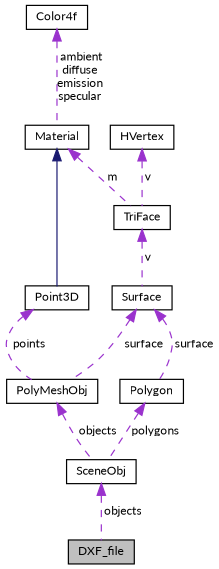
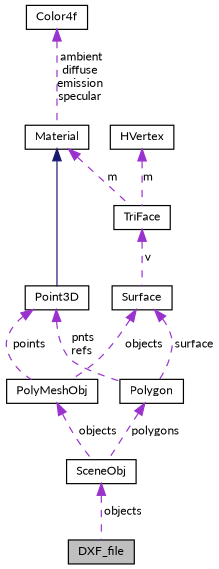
  digraph {
    fontname=Lato
    node [color=black fontname=Lato fontsize=10 shape=record]
    edge [color=darkorchid3 dir=back fontname=Lato fontsize=10 labelfontname=FreeSans labelfontsize=10 style=dashed]
    n1 [fillcolor=grey75 fontcolor=black height=0.2 label=DXF_file style=filled width=0.4]
    n2 [height=0.2 label=SceneObj width=0.4]
    n3 [height=0.2 label=PolyMeshObj width=0.4]
    n4 [height=0.2 label=Polygon width=0.4]
    n5 [height=0.2 label=Point3D width=0.4]
    n6 [height=0.2 label=Surface width=0.4]
    n7 [height=0.2 label=Material width=0.4]
    n8 [height=0.2 label=TriFace width=0.4]
    n9 [height=0.2 label=Color4f width=0.4]
    n10 [height=0.2 label=HVertex width=0.4]
    n2 -> n1 [label=" objects"]
    n3 -> n2 [label=" objects"]
    n4 -> n2 [label=" polygons"]
    n5 -> n3 [label=" points"]
-   n6 -> n3 [label=" surface"]
+   n5 -> n4 [label=" pnts\nrefs"]
+   n6 -> n3 [label=" objects"]
    n6 -> n4 [label=" surface"]
    n7 -> n5 [color=midnightblue style=solid]
    n7 -> n8 [label=" m"]
    n8 -> n6 [label=" v"]
    n9 -> n7 [label=" ambient\ndiffuse\nemission\nspecular"]
-   n10 -> n8 [label=" v"]
+   n10 -> n8 [label=" m"]
  }
